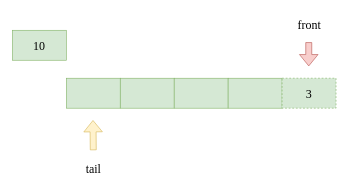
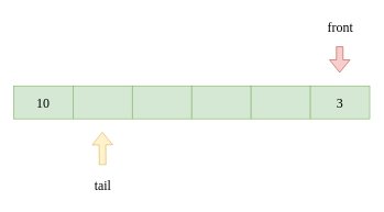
  <mxCell id="0" />
  <mxCell id="1" parent="0" />
- <mxCell id="2" value="10" style="rounded=0;whiteSpace=wrap;html=1;fontSize=20;fontFamily=Comic Sans MS;fillColor=#d5e8d4;strokeColor=#82b366;" vertex="1" parent="1"><mxGeometry x="20" y="50" width="90" height="50" as="geometry" /></mxCell>
+ <mxCell id="2" value="10" style="rounded=0;whiteSpace=wrap;html=1;fontSize=20;fontFamily=Comic Sans MS;fillColor=#d5e8d4;strokeColor=#82b366;" vertex="1" parent="1"><mxGeometry x="20" y="130" width="90" height="50" as="geometry" /></mxCell>
  <mxCell id="3" value="" style="rounded=0;whiteSpace=wrap;html=1;fontSize=20;fontFamily=Comic Sans MS;fillColor=#d5e8d4;strokeColor=#82b366;" vertex="1" parent="1"><mxGeometry x="110" y="130" width="90" height="50" as="geometry" /></mxCell>
  <mxCell id="4" value="" style="rounded=0;whiteSpace=wrap;html=1;fontSize=20;fontFamily=Comic Sans MS;fillColor=#d5e8d4;strokeColor=#82b366;" vertex="1" parent="1"><mxGeometry x="200" y="130" width="90" height="50" as="geometry" /></mxCell>
  <mxCell id="5" value="" style="rounded=0;whiteSpace=wrap;html=1;fontSize=20;fontFamily=Comic Sans MS;fillColor=#d5e8d4;strokeColor=#82b366;" vertex="1" parent="1"><mxGeometry x="290" y="130" width="90" height="50" as="geometry" /></mxCell>
  <mxCell id="6" value="" style="rounded=0;whiteSpace=wrap;html=1;fontSize=20;fontFamily=Comic Sans MS;fillColor=#d5e8d4;strokeColor=#82b366;" vertex="1" parent="1"><mxGeometry x="380" y="130" width="90" height="50" as="geometry" /></mxCell>
- <mxCell id="7" value="3" style="rounded=0;whiteSpace=wrap;html=1;fontSize=20;fontFamily=Comic Sans MS;fillColor=#d5e8d4;strokeColor=#82b366;dashed=1;" vertex="1" parent="1"><mxGeometry x="470" y="130" width="90" height="50" as="geometry" /></mxCell>
+ <mxCell id="7" value="3" style="rounded=0;whiteSpace=wrap;html=1;fontSize=20;fontFamily=Comic Sans MS;fillColor=#d5e8d4;strokeColor=#82b366;" vertex="1" parent="1"><mxGeometry x="470" y="130" width="90" height="50" as="geometry" /></mxCell>
  <mxCell id="8" value="" style="shape=flexArrow;endArrow=classic;html=1;rounded=0;fontFamily=Comic Sans MS;fontSize=20;fillColor=#f8cecc;strokeColor=#b85450;" edge="1" parent="1"><mxGeometry width="50" height="50" relative="1" as="geometry"><mxPoint x="514.5" y="70" as="sourcePoint" /><mxPoint x="514.5" y="110" as="targetPoint" /></mxGeometry></mxCell>
  <mxCell id="9" value="front" style="text;html=1;align=center;verticalAlign=middle;resizable=0;points=[];autosize=1;strokeColor=none;fillColor=none;fontSize=20;fontFamily=Comic Sans MS;" vertex="1" parent="1"><mxGeometry x="480" y="20" width="70" height="40" as="geometry" /></mxCell>
  <mxCell id="10" value="" style="shape=flexArrow;endArrow=classic;html=1;rounded=0;fontFamily=Comic Sans MS;fontSize=20;fillColor=#fff2cc;strokeColor=#d6b656;" edge="1" parent="1"><mxGeometry width="50" height="50" relative="1" as="geometry"><mxPoint x="155" y="250" as="sourcePoint" /><mxPoint x="154.5" y="200" as="targetPoint" /></mxGeometry></mxCell>
  <mxCell id="11" value="tail" style="text;html=1;align=center;verticalAlign=middle;resizable=0;points=[];autosize=1;strokeColor=none;fillColor=none;fontSize=20;fontFamily=Comic Sans MS;" vertex="1" parent="1"><mxGeometry x="130" y="260" width="50" height="40" as="geometry" /></mxCell>
